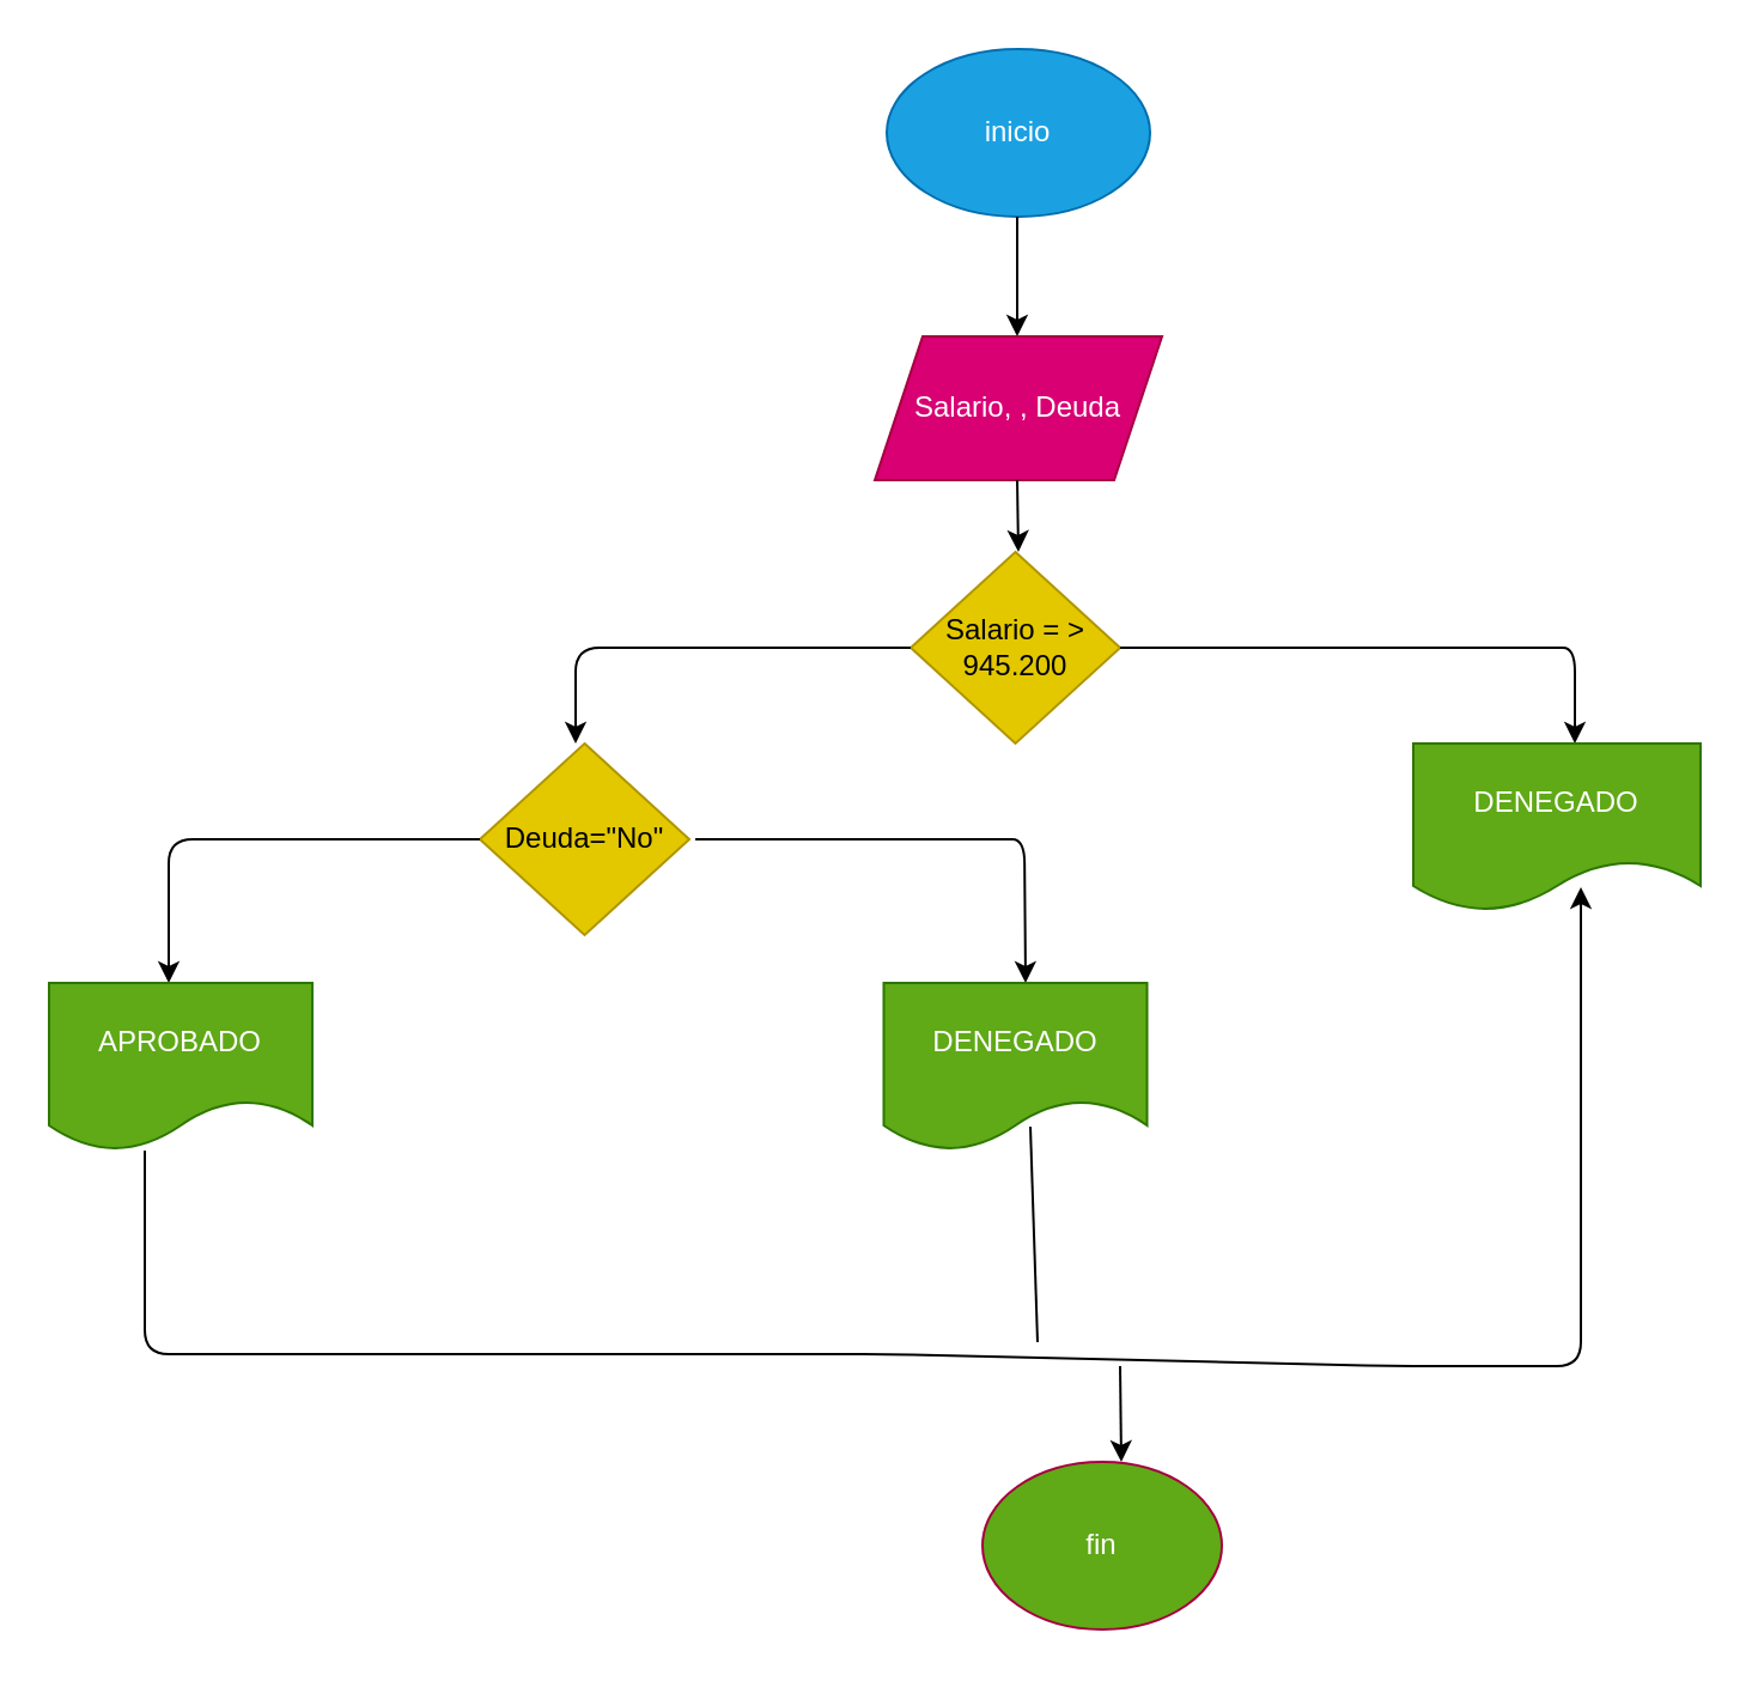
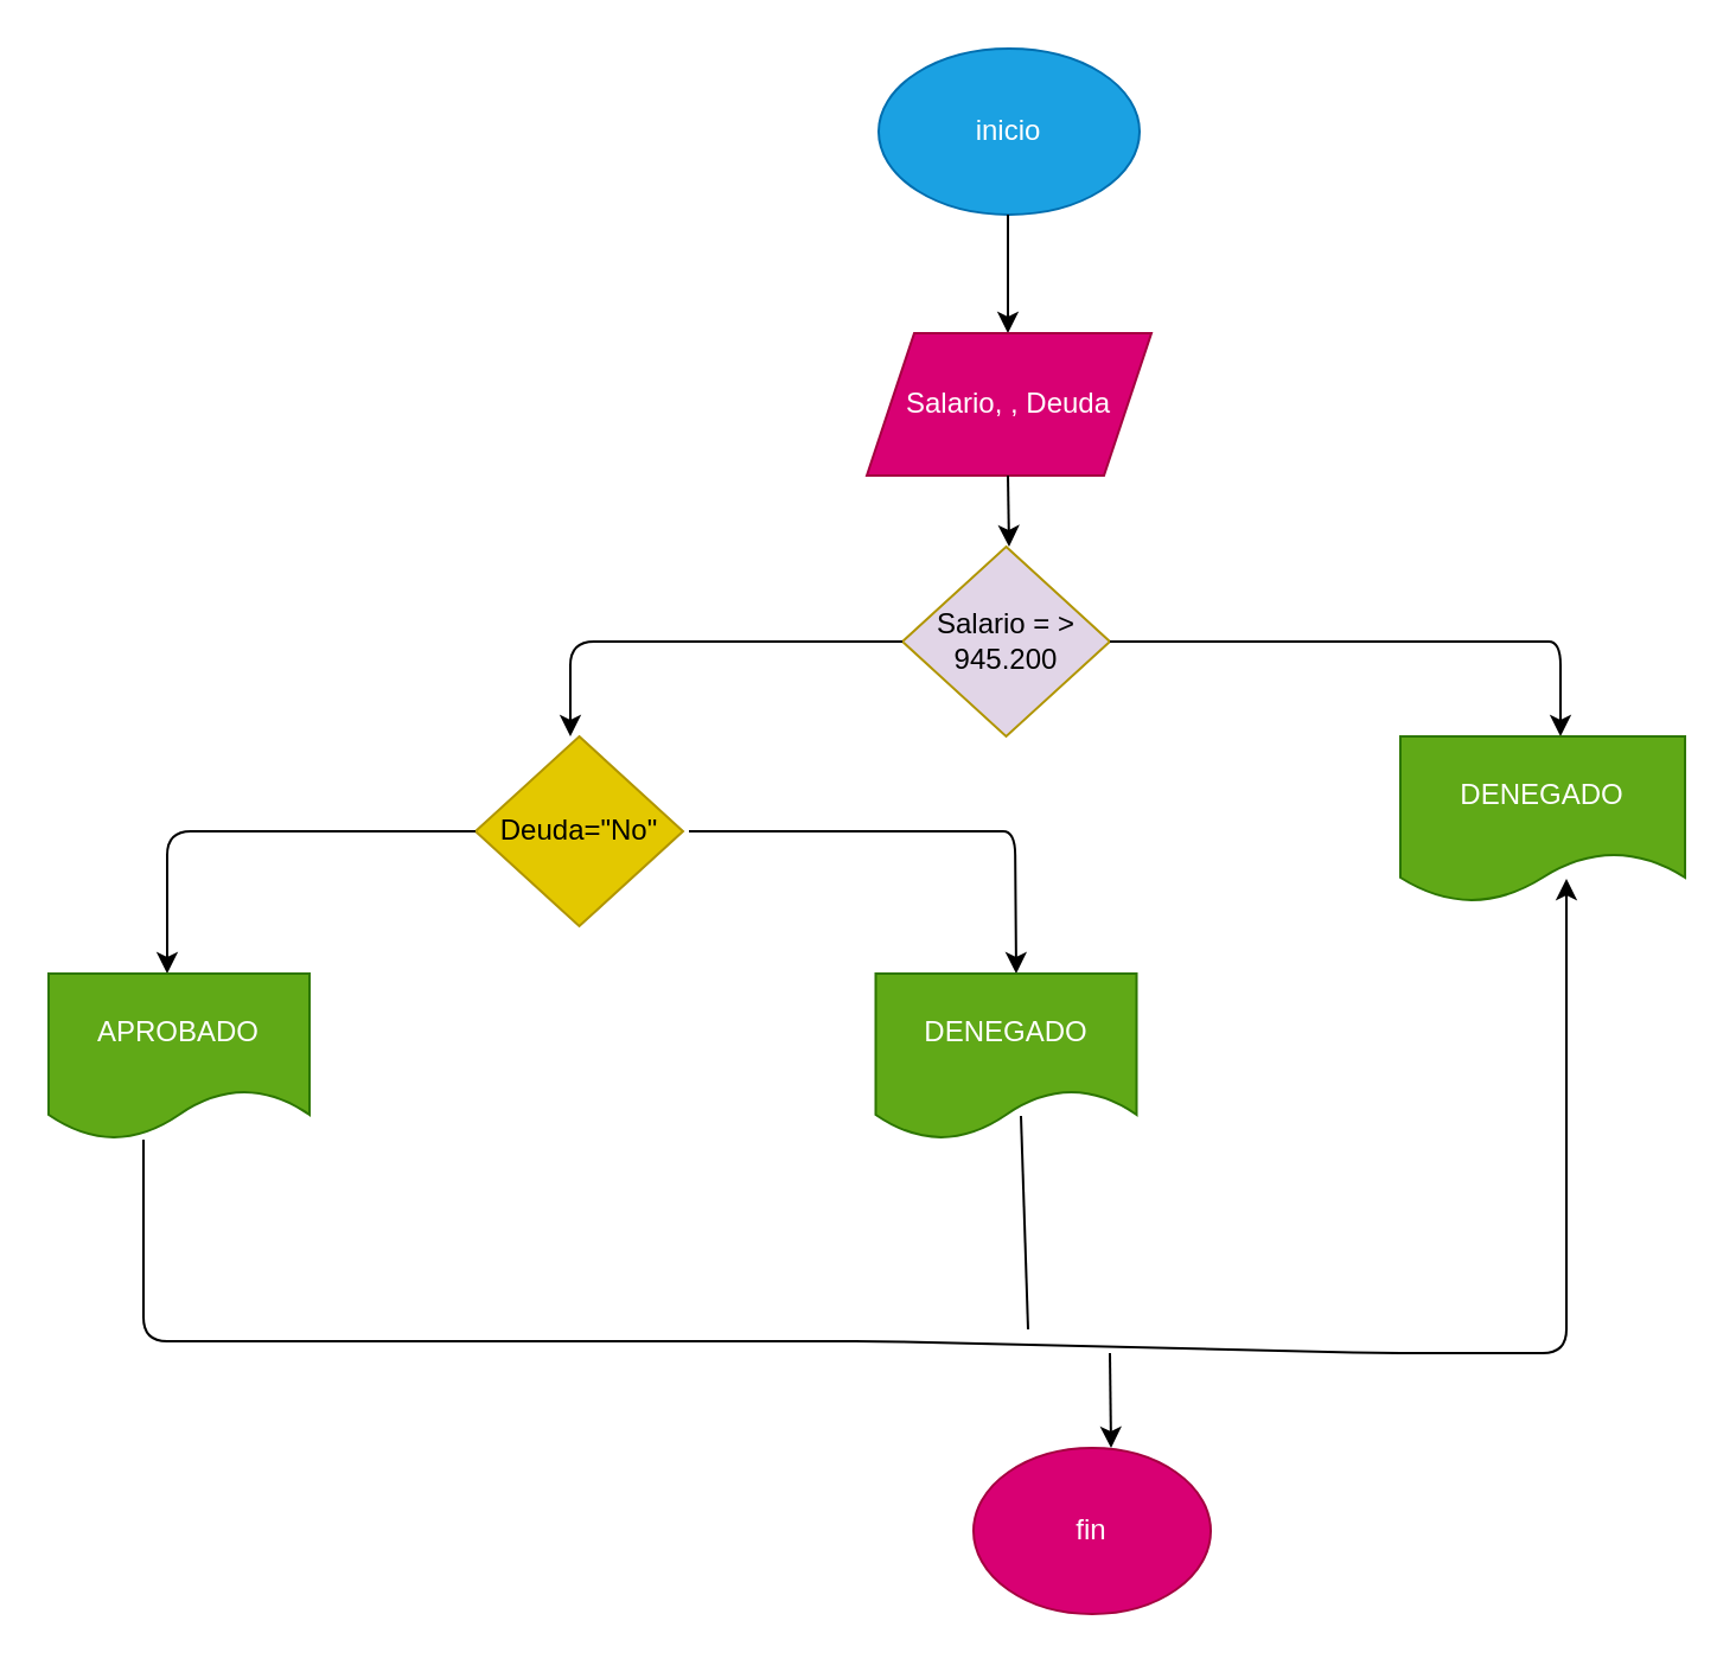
  <mxCell id="0" />
  <mxCell id="1" parent="0" />
  <mxCell id="2" value="inicio" style="ellipse;whiteSpace=wrap;html=1;fillColor=#1ba1e2;fontColor=#ffffff;strokeColor=#006EAF;" vertex="1" parent="1"><mxGeometry x="370" y="20" width="110" height="70" as="geometry" /></mxCell>
  <mxCell id="3" value="" style="endArrow=classic;html=1;" edge="1" parent="1"><mxGeometry width="50" height="50" relative="1" as="geometry"><mxPoint x="424.5" y="90" as="sourcePoint" /><mxPoint x="424.5" y="140" as="targetPoint" /></mxGeometry></mxCell>
  <mxCell id="4" value="Salario, , Deuda" style="shape=parallelogram;perimeter=parallelogramPerimeter;whiteSpace=wrap;html=1;fixedSize=1;fillColor=#d80073;fontColor=#ffffff;strokeColor=#A50040;" vertex="1" parent="1"><mxGeometry x="365" y="140" width="120" height="60" as="geometry" /></mxCell>
  <mxCell id="5" value="" style="endArrow=classic;html=1;" edge="1" parent="1"><mxGeometry width="50" height="50" relative="1" as="geometry"><mxPoint x="424.5" y="200" as="sourcePoint" /><mxPoint x="425" y="230" as="targetPoint" /></mxGeometry></mxCell>
- <mxCell id="6" value="Salario = &amp;gt;&lt;br&gt;945.200" style="rhombus;whiteSpace=wrap;html=1;fillColor=#e3c800;fontColor=#000000;strokeColor=#B09500;" vertex="1" parent="1"><mxGeometry x="380" y="230" width="87.5" height="80" as="geometry" /></mxCell>
+ <mxCell id="6" value="Salario = &amp;gt;&lt;br&gt;945.200" style="rhombus;whiteSpace=wrap;html=1;fillColor=#e1d5e7;fontColor=#000000;strokeColor=#B09500;" vertex="1" parent="1"><mxGeometry x="380" y="230" width="87.5" height="80" as="geometry" /></mxCell>
  <mxCell id="7" value="" style="endArrow=classic;html=1;" edge="1" parent="1"><mxGeometry width="50" height="50" relative="1" as="geometry"><mxPoint x="467.5" y="270" as="sourcePoint" /><mxPoint x="657.5" y="310" as="targetPoint" /><Array as="points"><mxPoint x="597.5" y="270" /><mxPoint x="617.5" y="270" /><mxPoint x="637.5" y="270" /><mxPoint x="657.5" y="270" /></Array></mxGeometry></mxCell>
  <mxCell id="8" value="" style="endArrow=classic;html=1;" edge="1" parent="1"><mxGeometry width="50" height="50" relative="1" as="geometry"><mxPoint x="380" y="270" as="sourcePoint" /><mxPoint x="240" y="310" as="targetPoint" /><Array as="points"><mxPoint x="270" y="270" /><mxPoint x="240" y="270" /></Array></mxGeometry></mxCell>
  <mxCell id="9" value="Deuda=&quot;No&quot;" style="rhombus;whiteSpace=wrap;html=1;fillColor=#e3c800;fontColor=#000000;strokeColor=#B09500;" vertex="1" parent="1"><mxGeometry x="200" y="310" width="87.5" height="80" as="geometry" /></mxCell>
  <mxCell id="10" value="DENEGADO" style="shape=document;whiteSpace=wrap;html=1;boundedLbl=1;fillColor=#60a917;fontColor=#ffffff;strokeColor=#2D7600;" vertex="1" parent="1"><mxGeometry x="590" y="310" width="120" height="70" as="geometry" /></mxCell>
  <mxCell id="11" value="" style="endArrow=classic;html=1;" edge="1" parent="1"><mxGeometry width="50" height="50" relative="1" as="geometry"><mxPoint x="200" y="350" as="sourcePoint" /><mxPoint x="70" y="410" as="targetPoint" /><Array as="points"><mxPoint x="100" y="350" /><mxPoint x="70" y="350" /></Array></mxGeometry></mxCell>
  <mxCell id="12" value="" style="endArrow=classic;html=1;" edge="1" parent="1"><mxGeometry width="50" height="50" relative="1" as="geometry"><mxPoint x="290" y="350" as="sourcePoint" /><mxPoint x="428" y="410" as="targetPoint" /><Array as="points"><mxPoint x="367.5" y="350" /><mxPoint x="387.5" y="350" /><mxPoint x="407.5" y="350" /><mxPoint x="427.5" y="350" /></Array></mxGeometry></mxCell>
  <mxCell id="13" value="APROBADO" style="shape=document;whiteSpace=wrap;html=1;boundedLbl=1;fillColor=#60a917;fontColor=#ffffff;strokeColor=#2D7600;" vertex="1" parent="1"><mxGeometry x="20" y="410" width="110" height="70" as="geometry" /></mxCell>
  <mxCell id="14" value="DENEGADO" style="shape=document;whiteSpace=wrap;html=1;boundedLbl=1;fillColor=#60a917;fontColor=#ffffff;strokeColor=#2D7600;" vertex="1" parent="1"><mxGeometry x="368.75" y="410" width="110" height="70" as="geometry" /></mxCell>
  <mxCell id="15" value="" style="endArrow=classic;html=1;" edge="1" parent="1"><mxGeometry width="50" height="50" relative="1" as="geometry"><mxPoint x="60" y="480" as="sourcePoint" /><mxPoint x="660" y="370" as="targetPoint" /><Array as="points"><mxPoint x="60" y="495" /><mxPoint x="60" y="535" /><mxPoint x="60" y="565" /><mxPoint x="370" y="565" /><mxPoint x="580" y="570" /><mxPoint x="660" y="570" /></Array></mxGeometry></mxCell>
  <mxCell id="16" value="" style="endArrow=none;html=1;" edge="1" parent="1"><mxGeometry width="50" height="50" relative="1" as="geometry"><mxPoint x="433" y="560" as="sourcePoint" /><mxPoint x="430" y="470" as="targetPoint" /></mxGeometry></mxCell>
  <mxCell id="17" value="" style="endArrow=classic;html=1;" edge="1" parent="1"><mxGeometry width="50" height="50" relative="1" as="geometry"><mxPoint x="467.5" y="570" as="sourcePoint" /><mxPoint x="468" y="610" as="targetPoint" /></mxGeometry></mxCell>
- <mxCell id="18" value="fin" style="ellipse;whiteSpace=wrap;html=1;fillColor=#60a917;fontColor=#ffffff;strokeColor=#A50040;" vertex="1" parent="1"><mxGeometry x="410" y="610" width="100" height="70" as="geometry" /></mxCell>
+ <mxCell id="18" value="fin" style="ellipse;whiteSpace=wrap;html=1;fillColor=#d80073;fontColor=#ffffff;strokeColor=#A50040;" vertex="1" parent="1"><mxGeometry x="410" y="610" width="100" height="70" as="geometry" /></mxCell>
